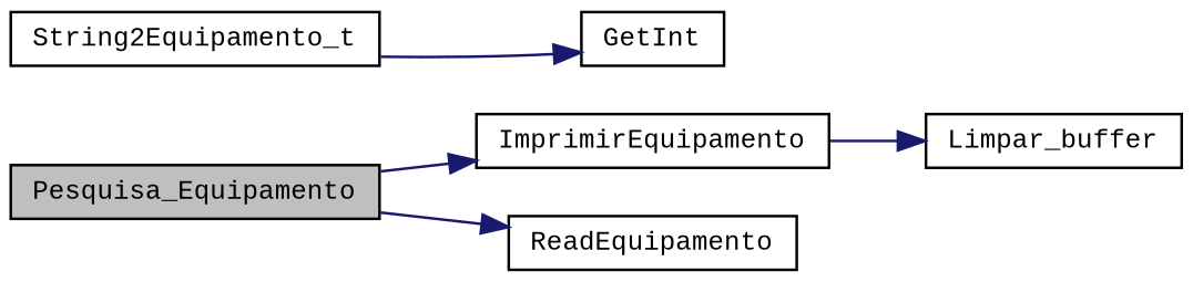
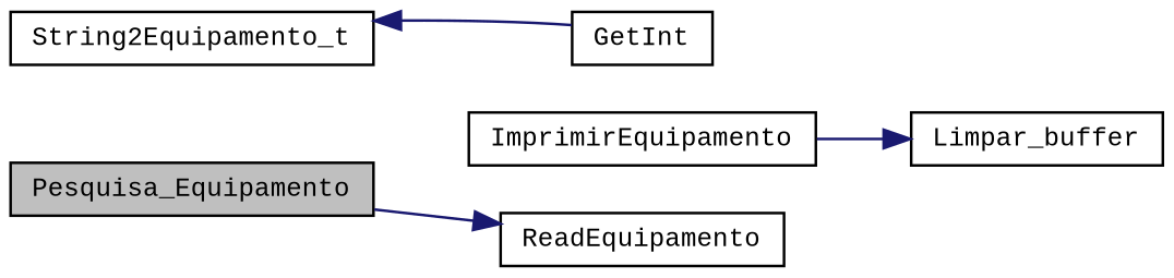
  digraph {
    fontname="Liberation Mono"
    rankdir=LR
    node [color=black fillcolor=white fontname="Liberation Mono" fontsize=10 shape=record style=filled]
    edge [color=midnightblue fontname="Liberation Mono" fontsize=10 labelfontname=Helvetica labelfontsize=10 style=solid]
    n1 [fillcolor=grey75 fontcolor=black height=0.2 label=Pesquisa_Equipamento width=0.4]
    n2 [height=0.2 label=ImprimirEquipamento width=0.4]
    n3 [height=0.2 label=ReadEquipamento width=0.4]
    n4 [height=0.2 label=Limpar_buffer width=0.4]
    n5 [height=0.2 label=String2Equipamento_t width=0.4]
    n6 [height=0.2 label=GetInt width=0.4]
-   n1 -> n2
    n1 -> n3
    n2 -> n4
-   n5 -> n6
+   n6 -> n5
  }
